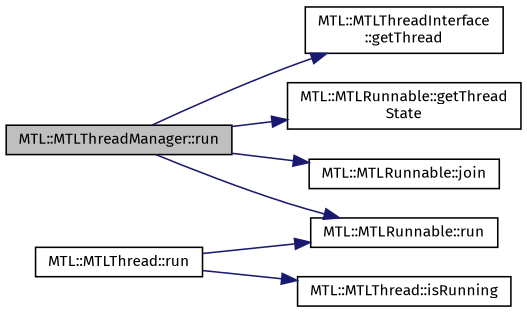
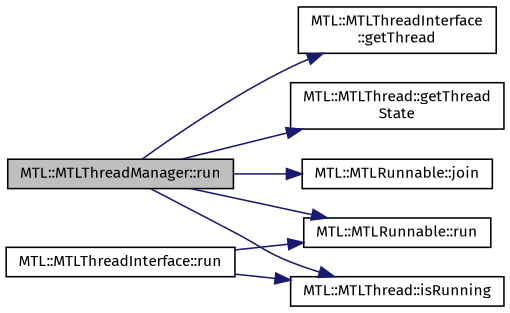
  digraph {
    fontname="Fira Sans"
    rankdir=LR
    node [color=black fillcolor=white fontname="Fira Sans" fontsize=10 shape=record style=filled]
    edge [color=midnightblue fontname="Fira Sans" fontsize=10 labelfontname=Helvetica labelfontsize=10 style=solid]
    n1 [fillcolor=grey75 fontcolor=black height=0.2 label="MTL::MTLThreadManager::run" width=0.4]
    n2 [height=0.2 label="MTL::MTLThreadInterface\l::getThread" width=0.4]
-   n3 [height=0.2 label="MTL::MTLRunnable::getThread\lState" width=0.4]
+   n3 [height=0.2 label="MTL::MTLThread::getThread\lState" width=0.4]
    n4 [height=0.2 label="MTL::MTLThread::isRunning" width=0.4]
    n5 [height=0.2 label="MTL::MTLRunnable::join" width=0.4]
    n6 [height=0.2 label="MTL::MTLRunnable::run" width=0.4]
-   n7 [height=0.2 label="MTL::MTLThread::run" width=0.4]
+   n7 [height=0.2 label="MTL::MTLThreadInterface::run" width=0.4]
    n1 -> n2
    n1 -> n3
+   n1 -> n4
    n1 -> n5
    n1 -> n6
    n7 -> n4
    n7 -> n6
  }
